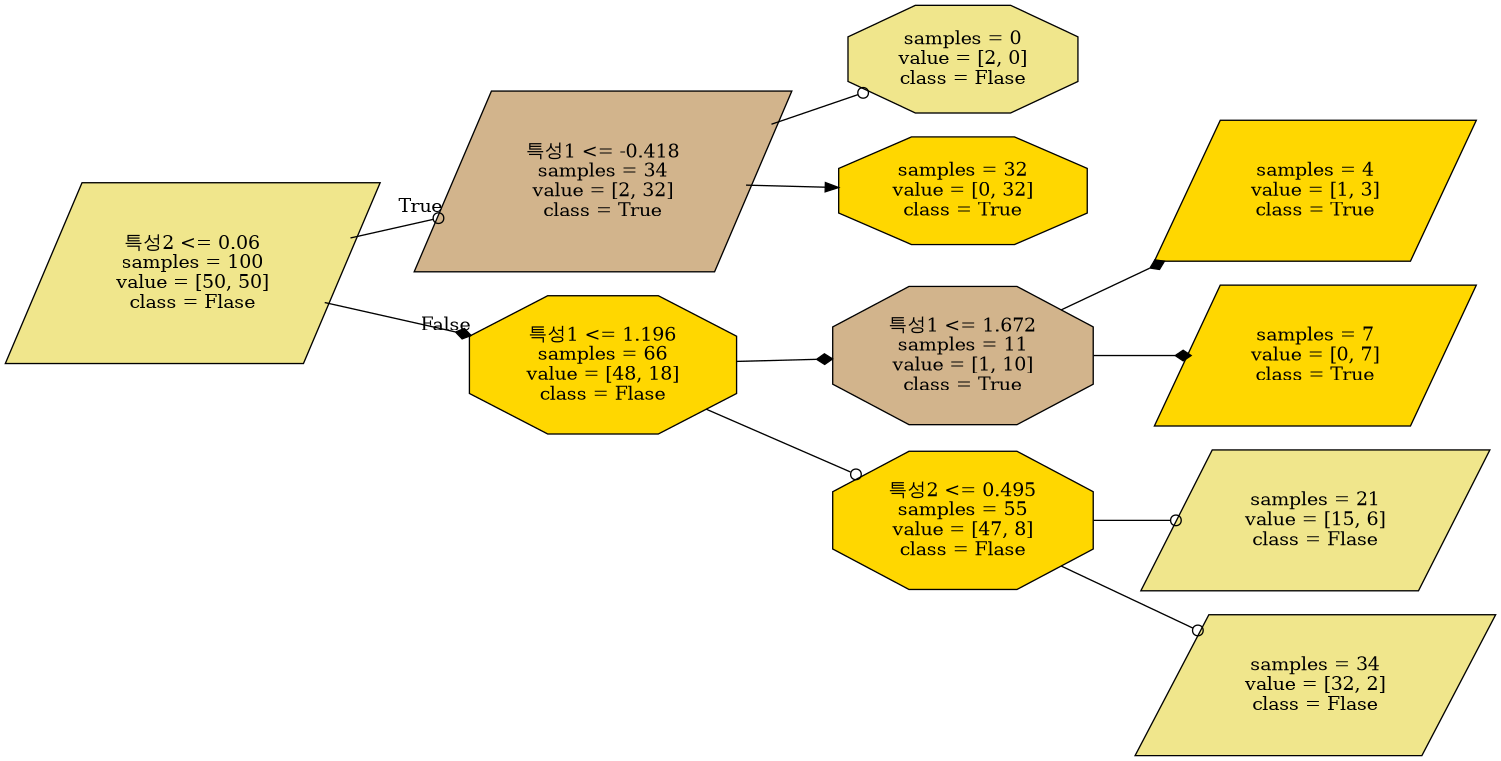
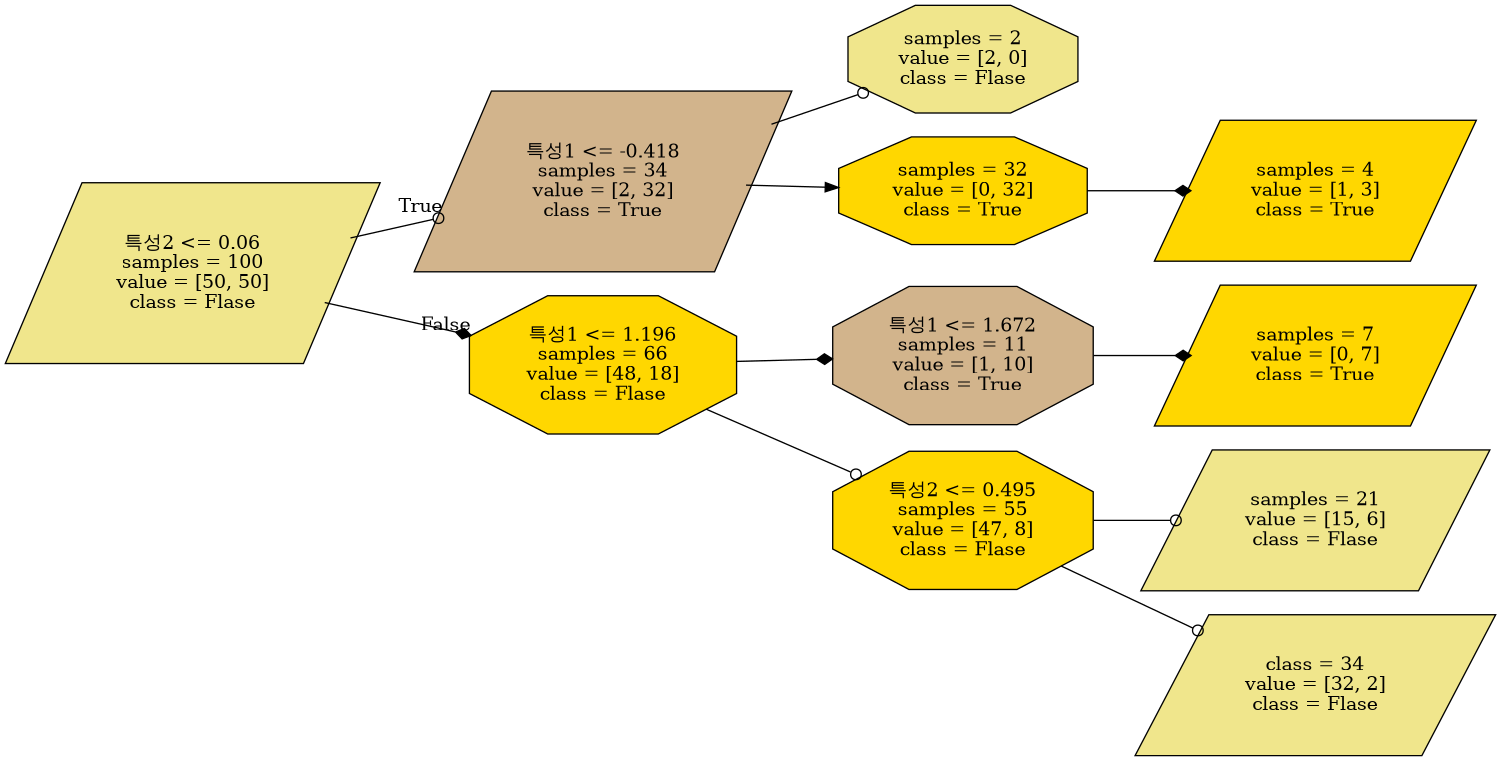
  digraph {
    rankdir=LR
    node [color=black fillcolor=gold shape=parallelogram style=filled]
    edge [arrowhead=odot]
    n1 [fillcolor=khaki label="특성2 <= 0.06\nsamples = 100\nvalue = [50, 50]\nclass = Flase"]
    n2 [fillcolor=tan label="특성1 <= -0.418\nsamples = 34\nvalue = [2, 32]\nclass = True"]
    n3 [label="특성1 <= 1.196\nsamples = 66\nvalue = [48, 18]\nclass = Flase" shape=octagon]
-   n4 [fillcolor=khaki label="samples = 0\nvalue = [2, 0]\nclass = Flase" shape=octagon]
+   n4 [fillcolor=khaki label="samples = 2\nvalue = [2, 0]\nclass = Flase" shape=octagon]
    n5 [label="samples = 32\nvalue = [0, 32]\nclass = True" shape=octagon]
    n6 [label="특성2 <= 0.495\nsamples = 55\nvalue = [47, 8]\nclass = Flase" shape=octagon]
    n7 [fillcolor=tan label="특성1 <= 1.672\nsamples = 11\nvalue = [1, 10]\nclass = True" shape=octagon]
    n8 [fillcolor=khaki label="samples = 21\nvalue = [15, 6]\nclass = Flase"]
-   n9 [fillcolor=khaki label="samples = 34\nvalue = [32, 2]\nclass = Flase"]
+   n9 [fillcolor=khaki label="class = 34\nvalue = [32, 2]\nclass = Flase"]
    n10 [label="samples = 4\nvalue = [1, 3]\nclass = True"]
    n11 [label="samples = 7\nvalue = [0, 7]\nclass = True"]
    n1 -> n2 [headlabel=True labelangle=45 labeldistance=2.5]
    n1 -> n3 [arrowhead=diamond headlabel=False labelangle=-45 labeldistance=2.5]
    n2 -> n4
    n2 -> n5 [arrowhead=normal]
    n3 -> n6
    n3 -> n7 [arrowhead=diamond]
    n6 -> n8
    n6 -> n9
-   n7 -> n10 [arrowhead=diamond]
+   n5 -> n10 [arrowhead=diamond]
    n7 -> n11 [arrowhead=diamond]
  }
